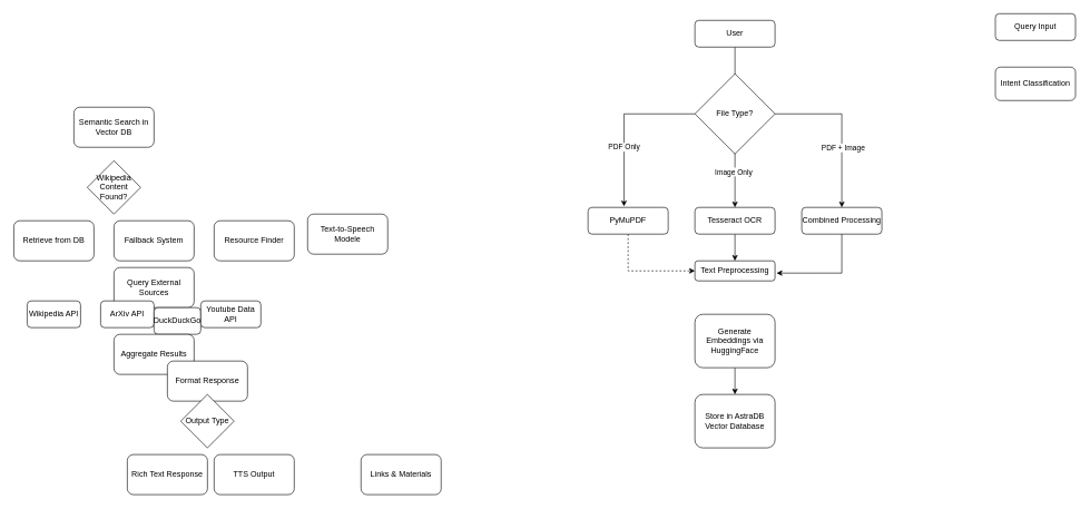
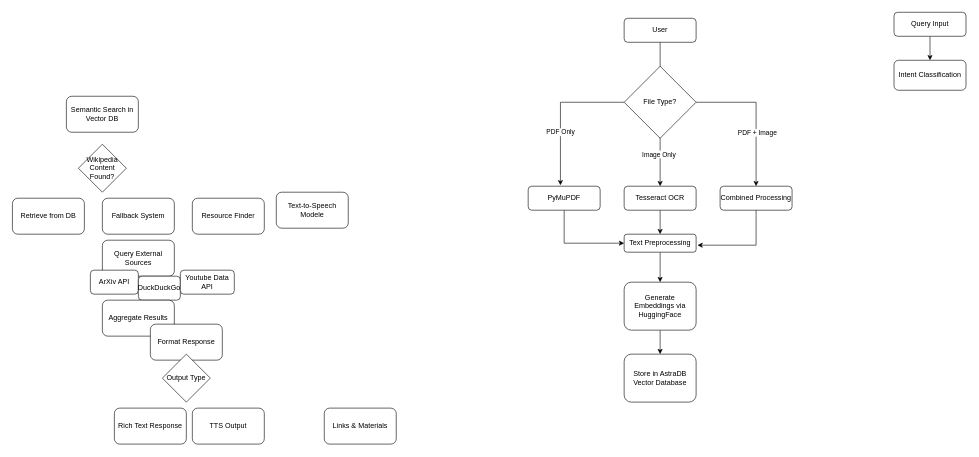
  <mxCell id="0" />
  <mxCell id="1" parent="0" />
+ <mxCell id="2" style="edgeStyle=orthogonalEdgeStyle;rounded=0;orthogonalLoop=1;jettySize=auto;html=1;entryX=0.5;entryY=0;entryDx=0;entryDy=0;" edge="1" parent="1" source="3" target="4"><mxGeometry relative="1" as="geometry" /></mxCell>
  <mxCell id="3" value="Query Input" style="rounded=1;whiteSpace=wrap;html=1;" vertex="1" parent="1"><mxGeometry x="1490" y="20" width="120" height="40" as="geometry" /></mxCell>
  <mxCell id="4" value="Intent Classification" style="rounded=1;whiteSpace=wrap;html=1;" vertex="1" parent="1"><mxGeometry x="1490" y="100" width="120" height="50" as="geometry" /></mxCell>
  <mxCell id="5" value="Semantic Search in Vector DB" style="rounded=1;whiteSpace=wrap;html=1;" vertex="1" parent="1"><mxGeometry x="110" y="160" width="120" height="60" as="geometry" /></mxCell>
  <mxCell id="6" value="Wikipedia Content Found?" style="rhombus;whiteSpace=wrap;html=1;" vertex="1" parent="1"><mxGeometry x="130" y="240" width="80" height="80" as="geometry" /></mxCell>
  <mxCell id="7" value="Resource Finder" style="rounded=1;whiteSpace=wrap;html=1;" vertex="1" parent="1"><mxGeometry x="320" y="330" width="120" height="60" as="geometry" /></mxCell>
  <mxCell id="8" value="Text-to-Speech Modele" style="rounded=1;whiteSpace=wrap;html=1;" vertex="1" parent="1"><mxGeometry x="460" y="320" width="120" height="60" as="geometry" /></mxCell>
  <mxCell id="9" value="Fallback System" style="rounded=1;whiteSpace=wrap;html=1;" vertex="1" parent="1"><mxGeometry x="170" y="330" width="120" height="60" as="geometry" /></mxCell>
  <mxCell id="10" value="Retrieve from DB" style="rounded=1;whiteSpace=wrap;html=1;" vertex="1" parent="1"><mxGeometry x="20" y="330" width="120" height="60" as="geometry" /></mxCell>
  <mxCell id="11" value="Query External Sources" style="rounded=1;whiteSpace=wrap;html=1;" vertex="1" parent="1"><mxGeometry x="170" y="400" width="120" height="60" as="geometry" /></mxCell>
- <mxCell id="12" value="Wikipedia API" style="rounded=1;whiteSpace=wrap;html=1;" vertex="1" parent="1"><mxGeometry x="40" y="450" width="80" height="40" as="geometry" /></mxCell>
  <mxCell id="13" value="ArXiv API" style="rounded=1;whiteSpace=wrap;html=1;" vertex="1" parent="1"><mxGeometry x="150" y="450" width="80" height="40" as="geometry" /></mxCell>
  <mxCell id="14" value="DuckDuckGo" style="rounded=1;whiteSpace=wrap;html=1;" vertex="1" parent="1"><mxGeometry x="230" y="460" width="70" height="40" as="geometry" /></mxCell>
  <mxCell id="15" value="Youtube Data API" style="rounded=1;whiteSpace=wrap;html=1;" vertex="1" parent="1"><mxGeometry x="300" y="450" width="90" height="40" as="geometry" /></mxCell>
  <mxCell id="16" value="Aggregate Results" style="rounded=1;whiteSpace=wrap;html=1;" vertex="1" parent="1"><mxGeometry x="170" y="500" width="120" height="60" as="geometry" /></mxCell>
  <mxCell id="17" value="Format Response" style="rounded=1;whiteSpace=wrap;html=1;" vertex="1" parent="1"><mxGeometry x="250" y="540" width="120" height="60" as="geometry" /></mxCell>
  <mxCell id="18" value="Output Type" style="rhombus;whiteSpace=wrap;html=1;" vertex="1" parent="1"><mxGeometry x="270" y="590" width="80" height="80" as="geometry" /></mxCell>
  <mxCell id="19" value="Rich Text Response" style="rounded=1;whiteSpace=wrap;html=1;" vertex="1" parent="1"><mxGeometry x="190" y="680" width="120" height="60" as="geometry" /></mxCell>
  <mxCell id="20" value="TTS Output" style="rounded=1;whiteSpace=wrap;html=1;" vertex="1" parent="1"><mxGeometry x="320" y="680" width="120" height="60" as="geometry" /></mxCell>
  <mxCell id="21" value="Links &amp;amp; Materials" style="rounded=1;whiteSpace=wrap;html=1;" vertex="1" parent="1"><mxGeometry x="540" y="680" width="120" height="60" as="geometry" /></mxCell>
  <mxCell id="22" style="edgeStyle=orthogonalEdgeStyle;rounded=0;orthogonalLoop=1;jettySize=auto;html=1;entryX=0.5;entryY=0;entryDx=0;entryDy=0;" edge="1" parent="1" source="24" target="31"><mxGeometry relative="1" as="geometry" /></mxCell>
  <mxCell id="23" value="Image Only" style="edgeLabel;html=1;align=center;verticalAlign=middle;resizable=0;points=[];" vertex="1" connectable="0" parent="22"><mxGeometry x="0.552" y="-3" relative="1" as="geometry"><mxPoint as="offset" /></mxGeometry></mxCell>
  <mxCell id="24" value="User" style="rounded=1;whiteSpace=wrap;html=1;" vertex="1" parent="1"><mxGeometry x="1040" y="30" width="120" height="40" as="geometry" /></mxCell>
  <mxCell id="25" style="edgeStyle=orthogonalEdgeStyle;rounded=0;orthogonalLoop=1;jettySize=auto;html=1;" edge="1" parent="1" source="27" target="32"><mxGeometry relative="1" as="geometry" /></mxCell>
  <mxCell id="26" value="PDF + Image" style="edgeLabel;html=1;align=center;verticalAlign=middle;resizable=0;points=[];" vertex="1" connectable="0" parent="25"><mxGeometry x="0.25" y="1" relative="1" as="geometry"><mxPoint as="offset" /></mxGeometry></mxCell>
  <mxCell id="27" value="File Type?" style="rhombus;whiteSpace=wrap;html=1;" vertex="1" parent="1"><mxGeometry x="1040" y="110" width="120" height="120" as="geometry" /></mxCell>
- <mxCell id="28" style="edgeStyle=orthogonalEdgeStyle;rounded=0;orthogonalLoop=1;jettySize=auto;html=1;entryX=0;entryY=0.5;entryDx=0;entryDy=0;dashed=1;" edge="1" parent="1" source="29" target="34"><mxGeometry relative="1" as="geometry"><Array as="points"><mxPoint x="940" y="405" /></Array></mxGeometry></mxCell>
+ <mxCell id="28" style="edgeStyle=orthogonalEdgeStyle;rounded=0;orthogonalLoop=1;jettySize=auto;html=1;entryX=0;entryY=0.5;entryDx=0;entryDy=0;" edge="1" parent="1" source="29" target="34"><mxGeometry relative="1" as="geometry"><Array as="points"><mxPoint x="940" y="405" /></Array></mxGeometry></mxCell>
  <mxCell id="29" value="PyMuPDF" style="rounded=1;whiteSpace=wrap;html=1;" vertex="1" parent="1"><mxGeometry x="880" y="310" width="120" height="40" as="geometry" /></mxCell>
  <mxCell id="30" style="edgeStyle=orthogonalEdgeStyle;rounded=0;orthogonalLoop=1;jettySize=auto;html=1;entryX=0.5;entryY=0;entryDx=0;entryDy=0;" edge="1" parent="1" source="31" target="34"><mxGeometry relative="1" as="geometry" /></mxCell>
  <mxCell id="31" value="Tesseract OCR" style="rounded=1;whiteSpace=wrap;html=1;" vertex="1" parent="1"><mxGeometry x="1040" y="310" width="120" height="40" as="geometry" /></mxCell>
  <mxCell id="32" value="Combined Processing" style="rounded=1;whiteSpace=wrap;html=1;" vertex="1" parent="1"><mxGeometry x="1200" y="310" width="120" height="40" as="geometry" /></mxCell>
+ <mxCell id="33" style="edgeStyle=orthogonalEdgeStyle;rounded=0;orthogonalLoop=1;jettySize=auto;html=1;entryX=0.5;entryY=0;entryDx=0;entryDy=0;" edge="1" parent="1" source="34" target="36"><mxGeometry relative="1" as="geometry" /></mxCell>
  <mxCell id="34" value="Text Preprocessing" style="rounded=1;whiteSpace=wrap;html=1;" vertex="1" parent="1"><mxGeometry x="1040" y="390" width="120" height="30" as="geometry" /></mxCell>
  <mxCell id="35" style="edgeStyle=orthogonalEdgeStyle;rounded=0;orthogonalLoop=1;jettySize=auto;html=1;entryX=0.5;entryY=0;entryDx=0;entryDy=0;" edge="1" parent="1" source="36" target="37"><mxGeometry relative="1" as="geometry" /></mxCell>
  <mxCell id="36" value="Generate Embeddings via HuggingFace" style="rounded=1;whiteSpace=wrap;html=1;" vertex="1" parent="1"><mxGeometry x="1040" y="470" width="120" height="80" as="geometry" /></mxCell>
  <mxCell id="37" value="Store in AstraDB Vector Database" style="rounded=1;whiteSpace=wrap;html=1;" vertex="1" parent="1"><mxGeometry x="1040" y="590" width="120" height="80" as="geometry" /></mxCell>
  <mxCell id="38" style="edgeStyle=orthogonalEdgeStyle;rounded=0;orthogonalLoop=1;jettySize=auto;html=1;entryX=1.019;entryY=0.611;entryDx=0;entryDy=0;entryPerimeter=0;" edge="1" parent="1" source="32" target="34"><mxGeometry relative="1" as="geometry"><Array as="points"><mxPoint x="1260" y="408" /></Array></mxGeometry></mxCell>
  <mxCell id="39" style="edgeStyle=orthogonalEdgeStyle;rounded=0;orthogonalLoop=1;jettySize=auto;html=1;entryX=0.448;entryY=-0.039;entryDx=0;entryDy=0;entryPerimeter=0;" edge="1" parent="1" source="27" target="29"><mxGeometry relative="1" as="geometry" /></mxCell>
  <mxCell id="40" value="PDF Only" style="edgeLabel;html=1;align=center;verticalAlign=middle;resizable=0;points=[];" vertex="1" connectable="0" parent="39"><mxGeometry x="-0.085" relative="1" as="geometry"><mxPoint y="44" as="offset" /></mxGeometry></mxCell>
